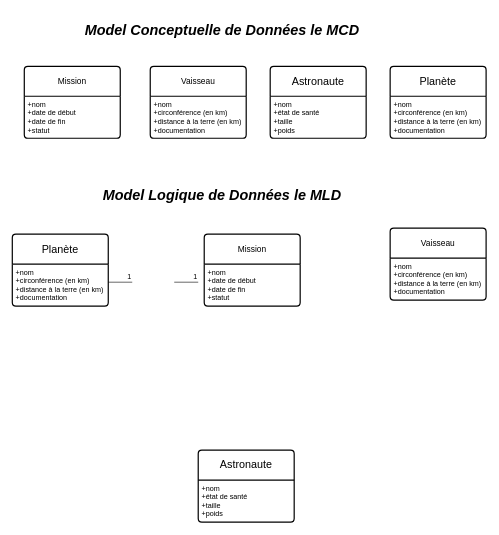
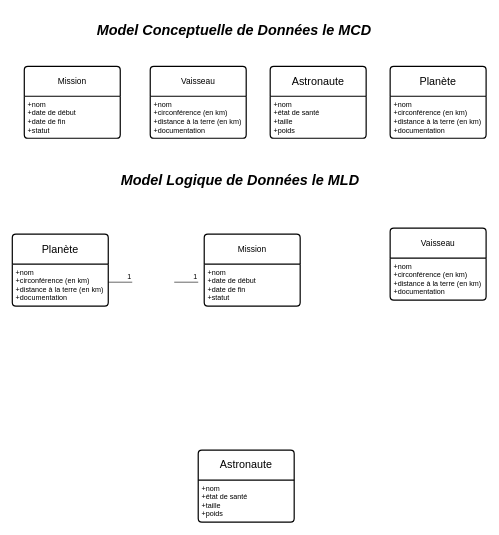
  <mxCell id="0" />
  <mxCell id="1" parent="0" />
  <mxCell id="2" value="&lt;font style=&quot;font-size: 18px;&quot;&gt;Planète&lt;/font&gt;" style="swimlane;childLayout=stackLayout;horizontal=1;startSize=50;horizontalStack=0;rounded=1;fontSize=14;fontStyle=0;strokeWidth=2;resizeParent=0;resizeLast=1;shadow=0;dashed=0;align=center;arcSize=4;whiteSpace=wrap;html=1;" vertex="1" parent="1"><mxGeometry x="650" y="110" width="160" height="120" as="geometry" /></mxCell>
  <mxCell id="3" value="+nom&lt;br&gt;+circonférence (en km)&lt;br&gt;&lt;div&gt;+distance à la terre (en km)&lt;/div&gt;&lt;div&gt;+documentation &lt;/div&gt;" style="align=left;strokeColor=none;fillColor=none;spacingLeft=4;fontSize=12;verticalAlign=top;resizable=0;rotatable=0;part=1;html=1;" vertex="1" parent="2"><mxGeometry y="50" width="160" height="70" as="geometry" /></mxCell>
  <mxCell id="4" value="&lt;font style=&quot;font-size: 18px;&quot;&gt;Astronaute&lt;/font&gt;" style="swimlane;childLayout=stackLayout;horizontal=1;startSize=50;horizontalStack=0;rounded=1;fontSize=14;fontStyle=0;strokeWidth=2;resizeParent=0;resizeLast=1;shadow=0;dashed=0;align=center;arcSize=4;whiteSpace=wrap;html=1;" vertex="1" parent="1"><mxGeometry x="450" y="110" width="160" height="120" as="geometry" /></mxCell>
  <mxCell id="5" value="+nom&lt;br&gt;+état de santé&lt;div&gt;+taille&lt;br&gt;&lt;/div&gt;&lt;div&gt;+poids&lt;/div&gt;" style="align=left;strokeColor=none;fillColor=none;spacingLeft=4;fontSize=12;verticalAlign=top;resizable=0;rotatable=0;part=1;html=1;" vertex="1" parent="4"><mxGeometry y="50" width="160" height="70" as="geometry" /></mxCell>
  <mxCell id="6" value="Mission" style="swimlane;childLayout=stackLayout;horizontal=1;startSize=50;horizontalStack=0;rounded=1;fontSize=14;fontStyle=0;strokeWidth=2;resizeParent=0;resizeLast=1;shadow=0;dashed=0;align=center;arcSize=4;whiteSpace=wrap;html=1;" vertex="1" parent="1"><mxGeometry x="40" y="110" width="160" height="120" as="geometry" /></mxCell>
  <mxCell id="7" value="+nom&lt;br&gt;+date de début&lt;div&gt;+date de fin&lt;/div&gt;&lt;div&gt;+statut &lt;/div&gt;" style="align=left;strokeColor=none;fillColor=none;spacingLeft=4;fontSize=12;verticalAlign=top;resizable=0;rotatable=0;part=1;html=1;" vertex="1" parent="6"><mxGeometry y="50" width="160" height="70" as="geometry" /></mxCell>
  <mxCell id="8" value="Vaisseau" style="swimlane;childLayout=stackLayout;horizontal=1;startSize=50;horizontalStack=0;rounded=1;fontSize=14;fontStyle=0;strokeWidth=2;resizeParent=0;resizeLast=1;shadow=0;dashed=0;align=center;arcSize=4;whiteSpace=wrap;html=1;" vertex="1" parent="1"><mxGeometry x="250" y="110" width="160" height="120" as="geometry" /></mxCell>
  <mxCell id="9" value="+nom&lt;br&gt;+circonférence (en km)&lt;br&gt;&lt;div&gt;+distance à la terre (en km)&lt;/div&gt;&lt;div&gt;+documentation &lt;/div&gt;" style="align=left;strokeColor=none;fillColor=none;spacingLeft=4;fontSize=12;verticalAlign=top;resizable=0;rotatable=0;part=1;html=1;" vertex="1" parent="8"><mxGeometry y="50" width="160" height="70" as="geometry" /></mxCell>
- <mxCell id="10" value="&lt;i&gt;&lt;font style=&quot;font-size: 24px;&quot;&gt;&lt;b&gt;Model Conceptuelle de Données le MCD&lt;/b&gt;&lt;/font&gt;&lt;/i&gt;" style="text;html=1;strokeColor=none;fillColor=none;align=center;verticalAlign=middle;whiteSpace=wrap;rounded=0;" vertex="1" parent="1"><mxGeometry x="30" y="20" width="680" height="60" as="geometry" /></mxCell>
- <mxCell id="11" value="&lt;i&gt;&lt;font style=&quot;font-size: 24px;&quot;&gt;&lt;b&gt;Model Logique de Données le MLD&lt;/b&gt;&lt;/font&gt;&lt;/i&gt; " style="text;html=1;strokeColor=none;fillColor=none;align=center;verticalAlign=middle;whiteSpace=wrap;rounded=0;" vertex="1" parent="1"><mxGeometry x="30" y="295" width="680" height="60" as="geometry" /></mxCell>
+ <mxCell id="10" value="&lt;i&gt;&lt;font style=&quot;font-size: 24px;&quot;&gt;&lt;b&gt;Model Conceptuelle de Données le MCD&lt;/b&gt;&lt;/font&gt;&lt;/i&gt;" style="text;html=1;strokeColor=none;fillColor=none;align=center;verticalAlign=middle;whiteSpace=wrap;rounded=0;" vertex="1" parent="1"><mxGeometry x="50" y="20" width="680" height="60" as="geometry" /></mxCell>
+ <mxCell id="11" value="&lt;i&gt;&lt;font style=&quot;font-size: 24px;&quot;&gt;&lt;b&gt;Model Logique de Données le MLD&lt;/b&gt;&lt;/font&gt;&lt;/i&gt; " style="text;html=1;strokeColor=none;fillColor=none;align=center;verticalAlign=middle;whiteSpace=wrap;rounded=0;" vertex="1" parent="1"><mxGeometry x="60" y="270" width="680" height="60" as="geometry" /></mxCell>
  <mxCell id="12" value="&lt;font style=&quot;font-size: 18px;&quot;&gt;Planète&lt;/font&gt;" style="swimlane;childLayout=stackLayout;horizontal=1;startSize=50;horizontalStack=0;rounded=1;fontSize=14;fontStyle=0;strokeWidth=2;resizeParent=0;resizeLast=1;shadow=0;dashed=0;align=center;arcSize=4;whiteSpace=wrap;html=1;" vertex="1" parent="1"><mxGeometry x="20" y="390" width="160" height="120" as="geometry" /></mxCell>
  <mxCell id="13" value="+nom&lt;br&gt;+circonférence (en km)&lt;br&gt;&lt;div&gt;+distance à la terre (en km)&lt;/div&gt;&lt;div&gt;+documentation &lt;/div&gt;" style="align=left;strokeColor=none;fillColor=none;spacingLeft=4;fontSize=12;verticalAlign=top;resizable=0;rotatable=0;part=1;html=1;" vertex="1" parent="12"><mxGeometry y="50" width="160" height="70" as="geometry" /></mxCell>
  <mxCell id="14" value="&lt;font style=&quot;font-size: 18px;&quot;&gt;Astronaute&lt;/font&gt;" style="swimlane;childLayout=stackLayout;horizontal=1;startSize=50;horizontalStack=0;rounded=1;fontSize=14;fontStyle=0;strokeWidth=2;resizeParent=0;resizeLast=1;shadow=0;dashed=0;align=center;arcSize=4;whiteSpace=wrap;html=1;" vertex="1" parent="1"><mxGeometry x="330" y="750" width="160" height="120" as="geometry" /></mxCell>
  <mxCell id="15" value="+nom&lt;br&gt;+état de santé&lt;div&gt;+taille&lt;br&gt;&lt;/div&gt;&lt;div&gt;+poids&lt;/div&gt;" style="align=left;strokeColor=none;fillColor=none;spacingLeft=4;fontSize=12;verticalAlign=top;resizable=0;rotatable=0;part=1;html=1;" vertex="1" parent="14"><mxGeometry y="50" width="160" height="70" as="geometry" /></mxCell>
  <mxCell id="16" value="Mission" style="swimlane;childLayout=stackLayout;horizontal=1;startSize=50;horizontalStack=0;rounded=1;fontSize=14;fontStyle=0;strokeWidth=2;resizeParent=0;resizeLast=1;shadow=0;dashed=0;align=center;arcSize=4;whiteSpace=wrap;html=1;" vertex="1" parent="1"><mxGeometry x="340" y="390" width="160" height="120" as="geometry" /></mxCell>
  <mxCell id="17" value="+nom&lt;br&gt;+date de début&lt;div&gt;+date de fin&lt;/div&gt;&lt;div&gt;+statut &lt;/div&gt;" style="align=left;strokeColor=none;fillColor=none;spacingLeft=4;fontSize=12;verticalAlign=top;resizable=0;rotatable=0;part=1;html=1;" vertex="1" parent="16"><mxGeometry y="50" width="160" height="70" as="geometry" /></mxCell>
  <mxCell id="18" value="Vaisseau" style="swimlane;childLayout=stackLayout;horizontal=1;startSize=50;horizontalStack=0;rounded=1;fontSize=14;fontStyle=0;strokeWidth=2;resizeParent=0;resizeLast=1;shadow=0;dashed=0;align=center;arcSize=4;whiteSpace=wrap;html=1;" vertex="1" parent="1"><mxGeometry x="650" y="380" width="160" height="120" as="geometry" /></mxCell>
  <mxCell id="19" value="+nom&lt;br&gt;+circonférence (en km)&lt;br&gt;&lt;div&gt;+distance à la terre (en km)&lt;/div&gt;&lt;div&gt;+documentation &lt;/div&gt;" style="align=left;strokeColor=none;fillColor=none;spacingLeft=4;fontSize=12;verticalAlign=top;resizable=0;rotatable=0;part=1;html=1;" vertex="1" parent="18"><mxGeometry y="50" width="160" height="70" as="geometry" /></mxCell>
  <mxCell id="20" value="" style="endArrow=none;html=1;rounded=0;" edge="1" parent="1"><mxGeometry relative="1" as="geometry"><mxPoint x="180" y="470" as="sourcePoint" /><mxPoint x="220" y="470" as="targetPoint" /></mxGeometry></mxCell>
  <mxCell id="21" value="1" style="resizable=0;html=1;whiteSpace=wrap;align=right;verticalAlign=bottom;" connectable="0" vertex="1" parent="20"><mxGeometry x="1" relative="1" as="geometry" /></mxCell>
  <mxCell id="22" value="" style="endArrow=none;html=1;rounded=0;" edge="1" parent="1"><mxGeometry relative="1" as="geometry"><mxPoint x="290" y="470" as="sourcePoint" /><mxPoint x="330" y="470" as="targetPoint" /></mxGeometry></mxCell>
  <mxCell id="23" value="1" style="resizable=0;html=1;whiteSpace=wrap;align=right;verticalAlign=bottom;" connectable="0" vertex="1" parent="22"><mxGeometry x="1" relative="1" as="geometry" /></mxCell>
